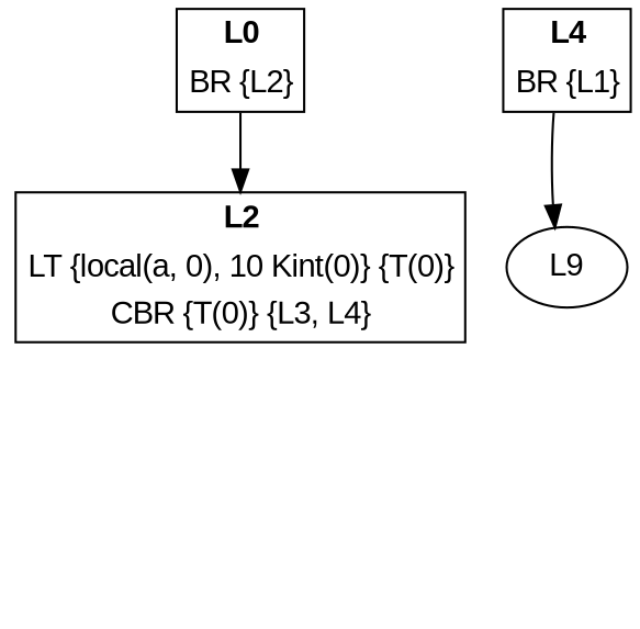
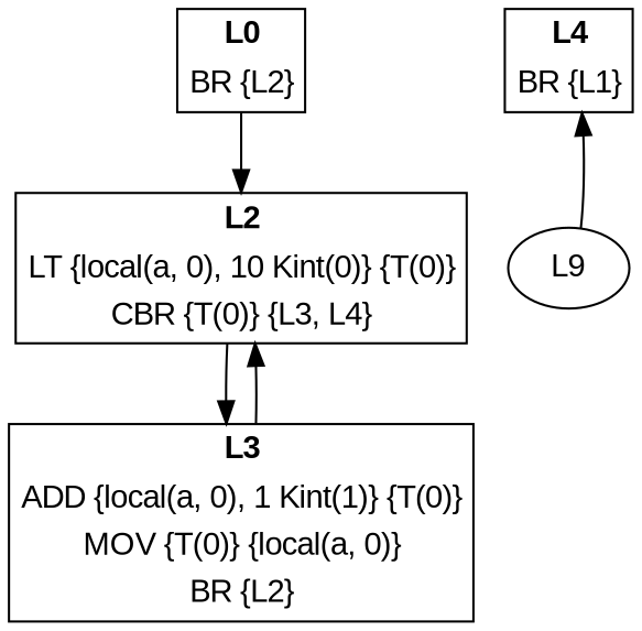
  digraph {
    fontname="Liberation Sans"
    node [fontname="Liberation Sans" margin=0 shape=none]
    edge [fontname="Liberation Sans"]
    n1 [label=<<TABLE BORDER="1" CELLBORDER="0"> <TR><TD><B>L0</B></TD></TR> <TR><TD>BR {L2}</TD></TR> </TABLE>>]
    n2 [label=<<TABLE BORDER="1" CELLBORDER="0"> <TR><TD><B>L2</B></TD></TR> <TR><TD>LT {local(a, 0), 10 Kint(0)} {T(0)}</TD></TR> <TR><TD>CBR {T(0)} {L3, L4}</TD></TR> </TABLE>>]
+   n3 [label=<<TABLE BORDER="1" CELLBORDER="0"> <TR><TD><B>L3</B></TD></TR> <TR><TD>ADD {local(a, 0), 1 Kint(1)} {T(0)}</TD></TR> <TR><TD>MOV {T(0)} {local(a, 0)}</TD></TR> <TR><TD>BR {L2}</TD></TR> </TABLE>>]
    n4 [label=<<TABLE BORDER="1" CELLBORDER="0"> <TR><TD><B>L4</B></TD></TR> <TR><TD>BR {L1}</TD></TR> </TABLE>>]
    n5 [label=L9 margin="" shape=""]
    n1 -> n2
-   n4 -> n5
+   n2 -> n3
+   n3 -> n2
+   n5 -> n4
  }
